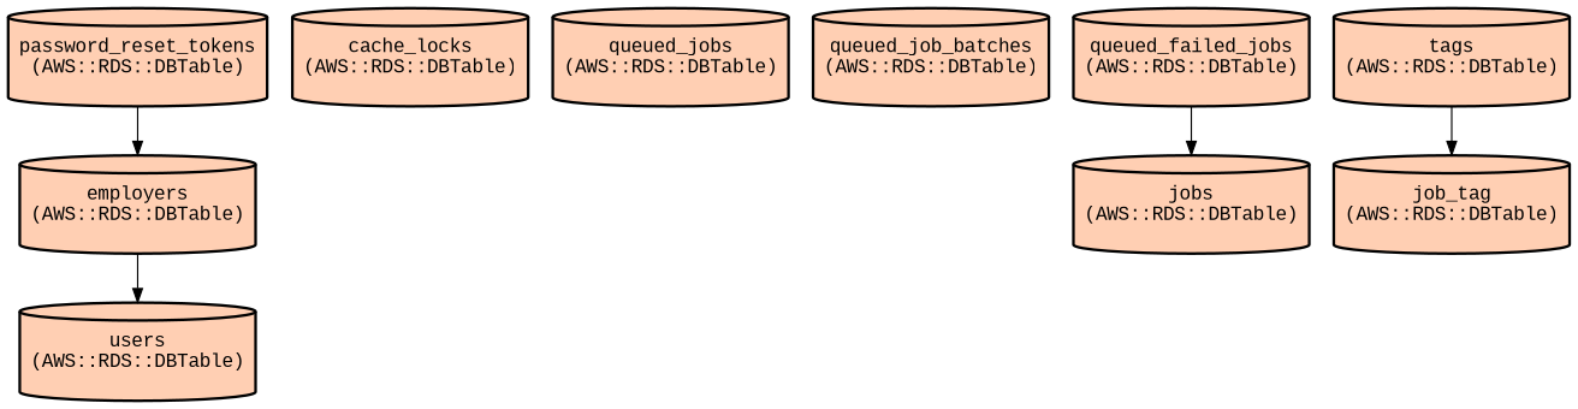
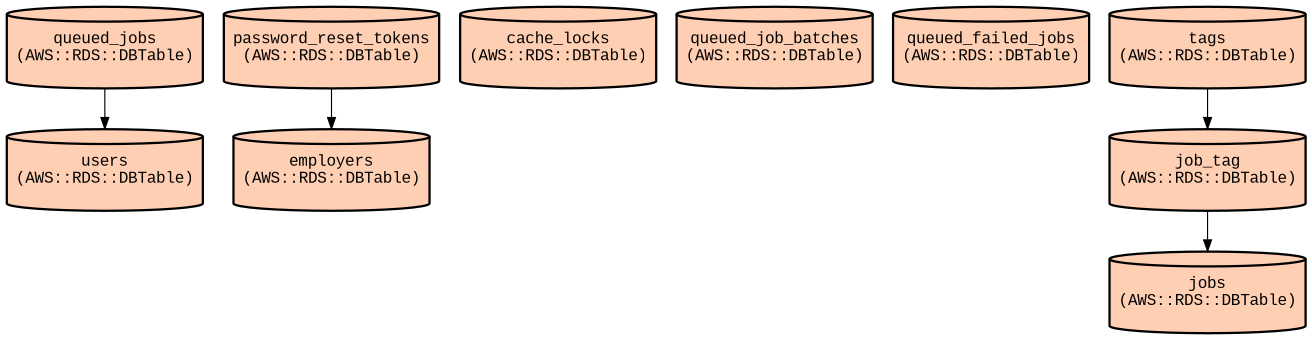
  digraph {
    fontname="Liberation Mono"
    node [color=black fillcolor="#FFCFB3" fontname="Liberation Mono" shape=cylinder style="filled,bold,rounded"]
    edge [fontname="Liberation Mono"]
    n1 [height=1 label="users\n(AWS::RDS::DBTable)"]
    n2 [height=1 label="password_reset_tokens\n(AWS::RDS::DBTable)"]
    n3 [height=1 label="employers\n(AWS::RDS::DBTable)"]
    n4 [height=1 label="cache_locks\n(AWS::RDS::DBTable)"]
    n5 [height=1 label="queued_jobs\n(AWS::RDS::DBTable)"]
    n6 [height=1 label="queued_job_batches\n(AWS::RDS::DBTable)"]
    n7 [height=1 label="queued_failed_jobs\n(AWS::RDS::DBTable)"]
    n8 [height=1 label="jobs\n(AWS::RDS::DBTable)"]
    n9 [height=1 label="tags\n(AWS::RDS::DBTable)"]
    n10 [height=1 label="job_tag\n(AWS::RDS::DBTable)"]
    n2 -> n3
-   n3 -> n1
+   n5 -> n1
    n9 -> n10
-   n7 -> n8
+   n10 -> n8
  }
